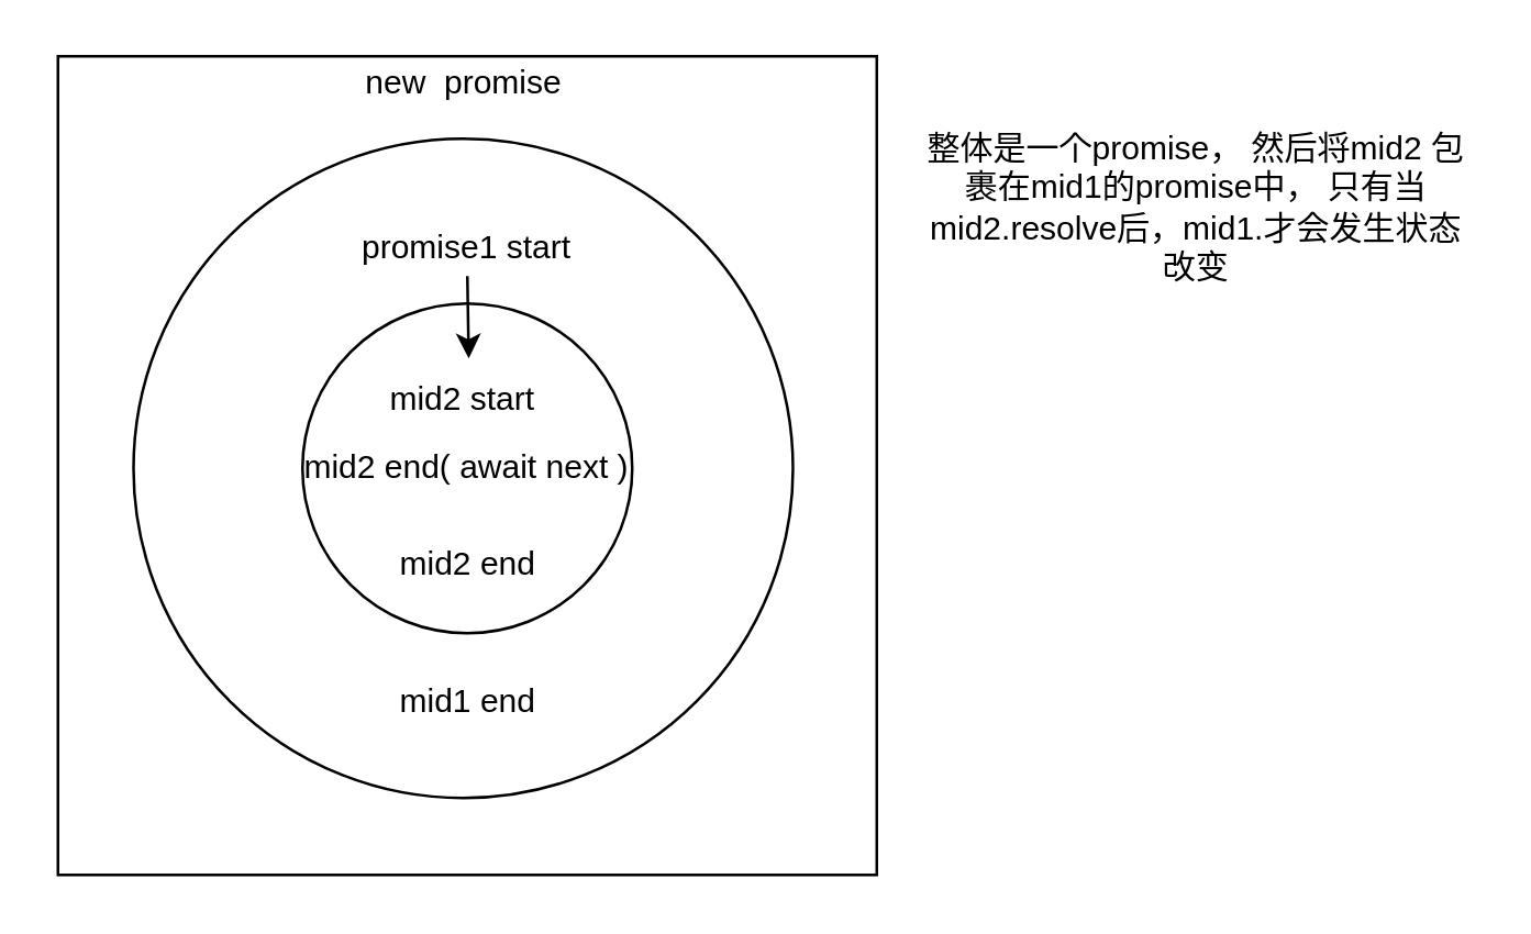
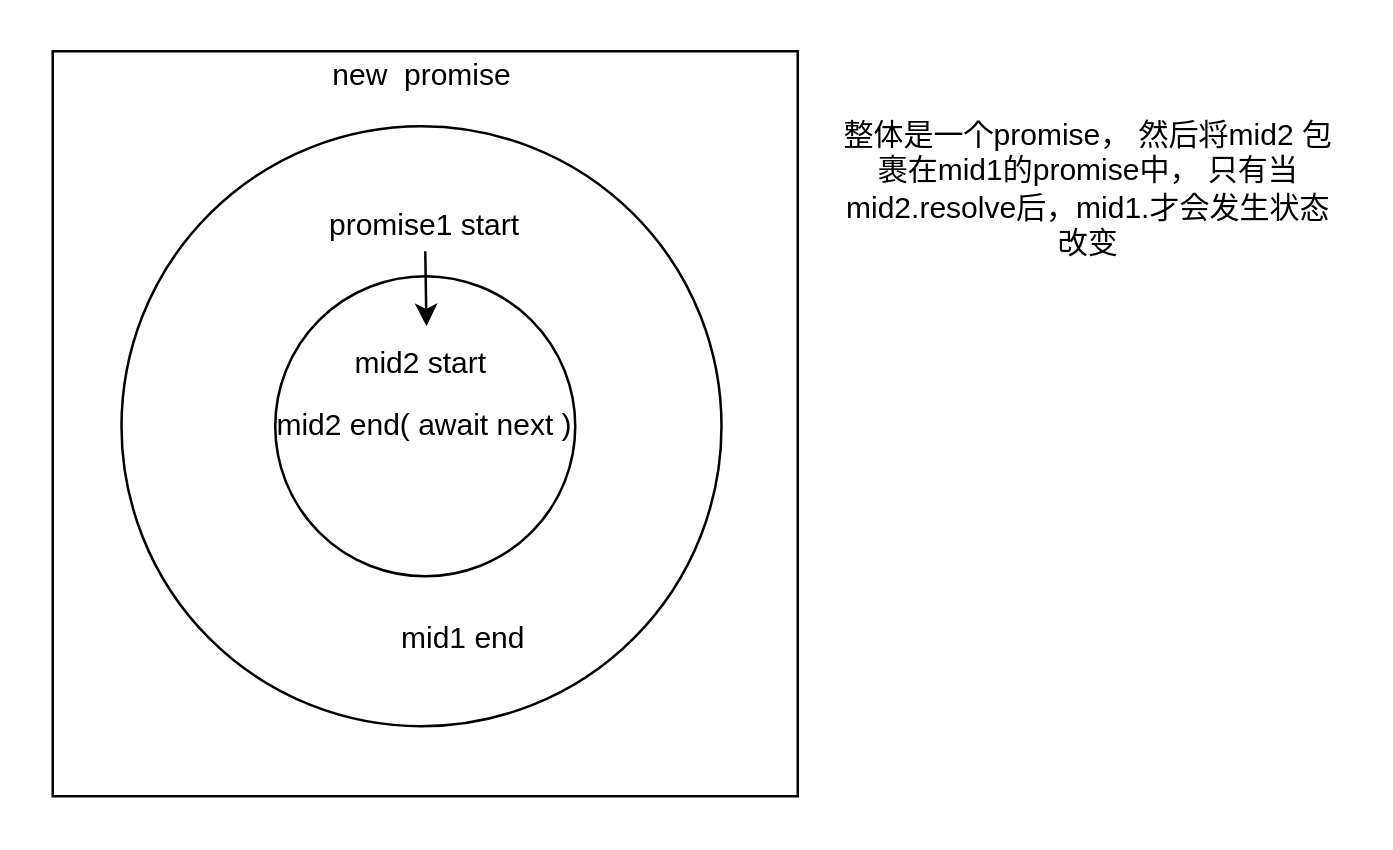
  <mxCell id="0" />
  <mxCell id="1" parent="0" />
  <mxCell id="2" value="" style="whiteSpace=wrap;html=1;aspect=fixed;" vertex="1" parent="1"><mxGeometry x="20.5" y="20" width="298" height="298" as="geometry" /></mxCell>
  <mxCell id="3" value="" style="ellipse;whiteSpace=wrap;html=1;aspect=fixed;" vertex="1" parent="1"><mxGeometry x="48" y="50" width="240" height="240" as="geometry" /></mxCell>
  <mxCell id="4" value="" style="ellipse;whiteSpace=wrap;html=1;aspect=fixed;" vertex="1" parent="1"><mxGeometry x="109.5" y="110" width="120" height="120" as="geometry" /></mxCell>
  <mxCell id="5" value="new&amp;nbsp; promise" style="text;html=1;strokeColor=none;fillColor=none;align=center;verticalAlign=middle;whiteSpace=wrap;rounded=0;" vertex="1" parent="1"><mxGeometry x="109.5" y="20" width="117" height="20" as="geometry" /></mxCell>
  <mxCell id="6" style="edgeStyle=none;html=1;exitX=0.5;exitY=1;exitDx=0;exitDy=0;" edge="1" parent="1" source="7"><mxGeometry relative="1" as="geometry"><mxPoint x="170" y="130" as="targetPoint" /></mxGeometry></mxCell>
  <mxCell id="7" value="promise1 start" style="text;html=1;strokeColor=none;fillColor=none;align=center;verticalAlign=middle;whiteSpace=wrap;rounded=0;" vertex="1" parent="1"><mxGeometry x="96" y="80" width="147" height="20" as="geometry" /></mxCell>
  <mxCell id="8" value="mid2 end( await next )" style="text;html=1;strokeColor=none;fillColor=none;align=center;verticalAlign=middle;whiteSpace=wrap;rounded=0;" vertex="1" parent="1"><mxGeometry x="90" y="155" width="159" height="30" as="geometry" /></mxCell>
  <mxCell id="9" value="mid2 start" style="text;html=1;strokeColor=none;fillColor=none;align=center;verticalAlign=middle;whiteSpace=wrap;rounded=0;" vertex="1" parent="1"><mxGeometry x="138" y="130" width="60" height="30" as="geometry" /></mxCell>
- <mxCell id="10" value="mid2 end" style="text;html=1;strokeColor=none;fillColor=none;align=center;verticalAlign=middle;whiteSpace=wrap;rounded=0;" vertex="1" parent="1"><mxGeometry x="139.5" y="190" width="60" height="30" as="geometry" /></mxCell>
- <mxCell id="11" value="mid1 end" style="text;html=1;strokeColor=none;fillColor=none;align=center;verticalAlign=middle;whiteSpace=wrap;rounded=0;" vertex="1" parent="1"><mxGeometry x="139.5" y="240" width="60" height="30" as="geometry" /></mxCell>
+ <mxCell id="11" value="mid1 end" style="text;html=1;strokeColor=none;fillColor=none;align=center;verticalAlign=middle;whiteSpace=wrap;rounded=0;" vertex="1" parent="1"><mxGeometry x="154.5" y="240" width="60" height="30" as="geometry" /></mxCell>
  <mxCell id="12" value="整体是一个promise， 然后将mid2 包裹在mid1的promise中， 只有当mid2.resolve后，mid1.才会发生状态改变" style="text;html=1;strokeColor=none;fillColor=none;align=center;verticalAlign=middle;whiteSpace=wrap;rounded=0;" vertex="1" parent="1"><mxGeometry x="335" y="60" width="200" height="30" as="geometry" /></mxCell>
